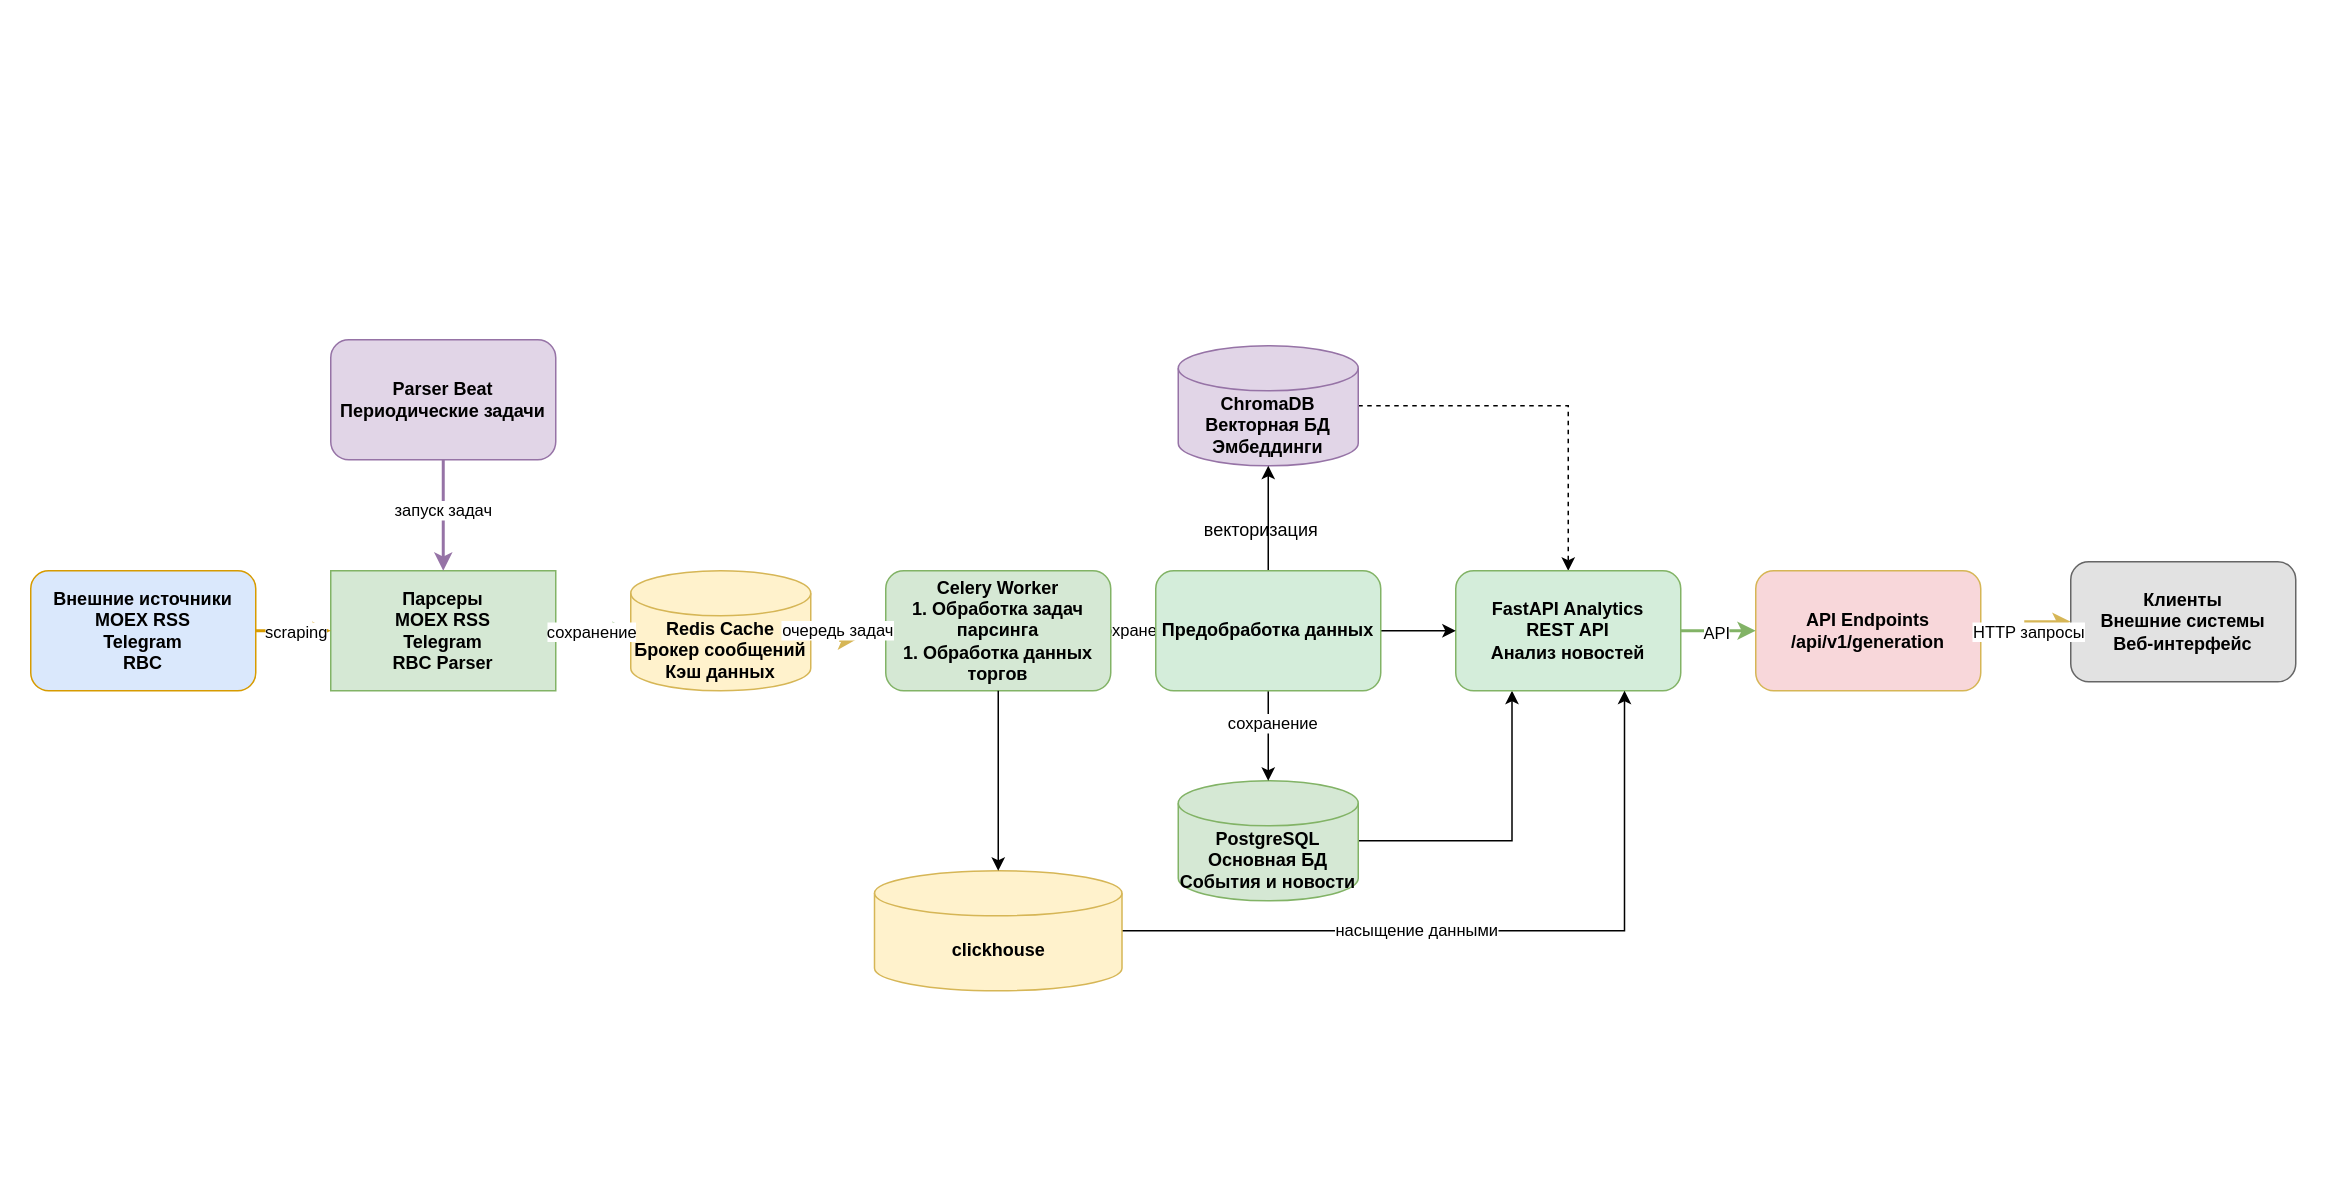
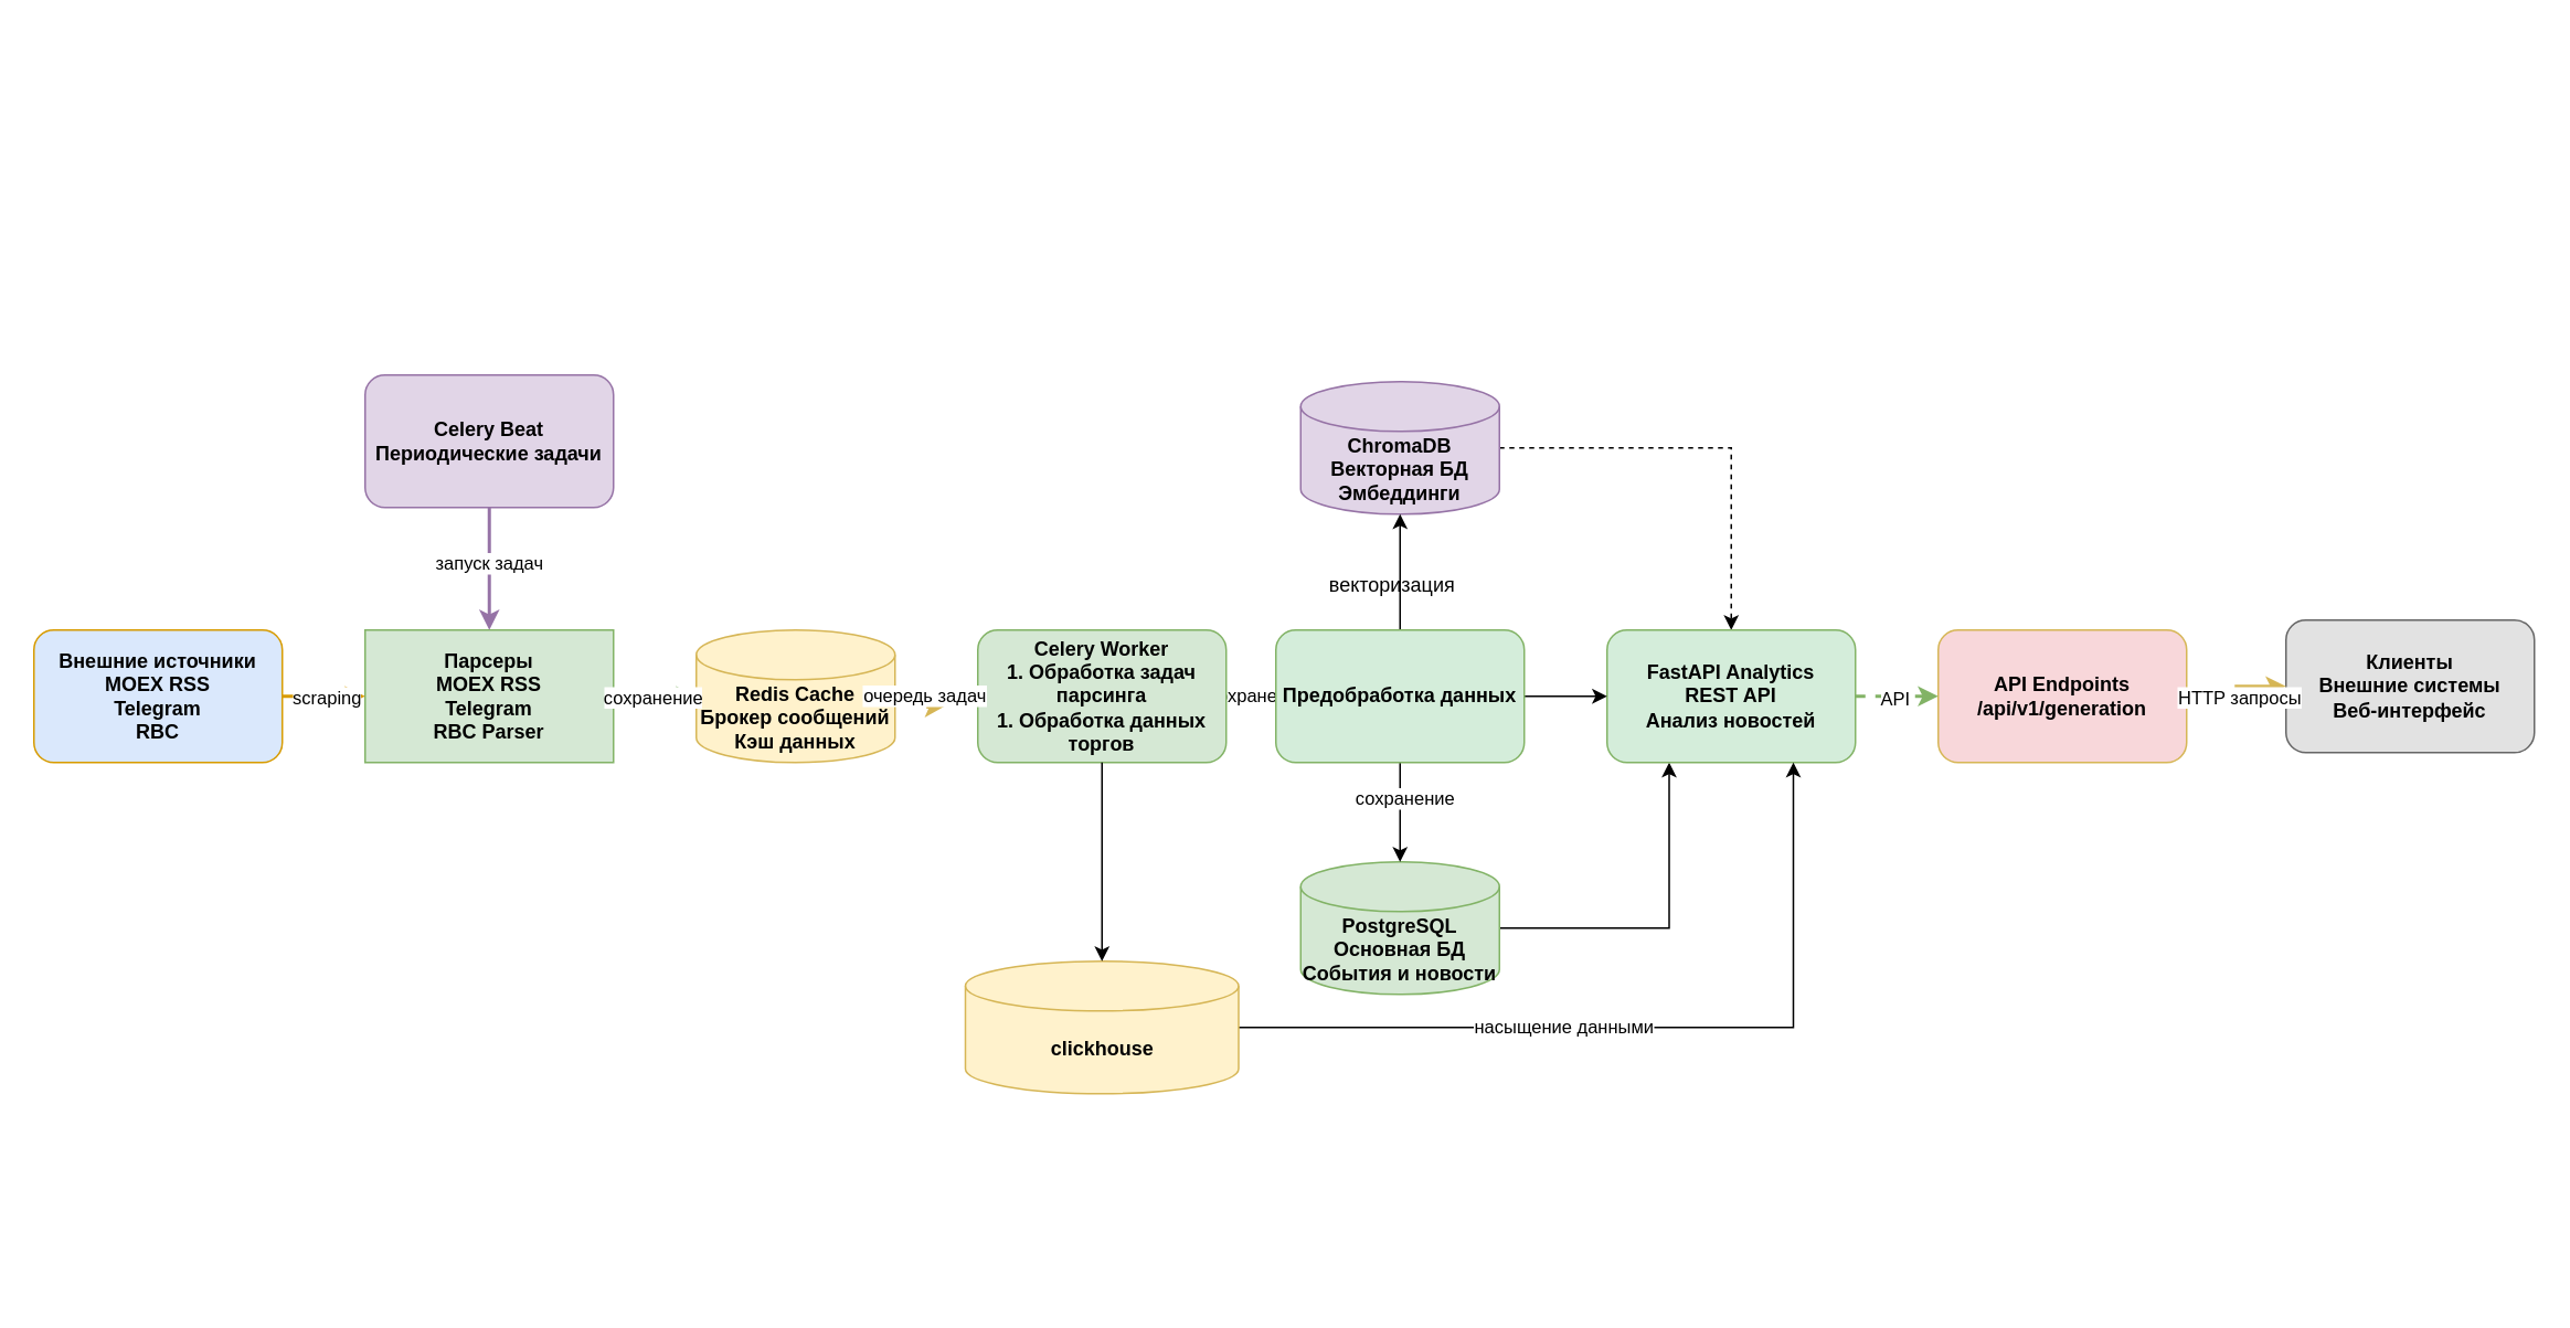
  <mxCell id="0" />
  <mxCell id="1" parent="0" />
  <mxCell id="2" value="Архитектурная схема FINAM Hack" style="text;html=1;strokeColor=none;fillColor=none;align=center;verticalAlign=middle;whiteSpace=wrap;rounded=0;fontSize=24;fontStyle=1;fontColor=#FFFFFF;" parent="1" vertex="1"><mxGeometry x="730" y="20" width="400" height="40" as="geometry" /></mxCell>
  <mxCell id="3" value="Внешние источники&#10;MOEX RSS&#10;Telegram&#10;RBC" style="rounded=1;whiteSpace=wrap;html=1;fillColor=#dae8fc;strokeColor=#D79B00;fontSize=12;fontStyle=1;" parent="1" vertex="1"><mxGeometry x="20" y="380" width="150" height="80" as="geometry" /></mxCell>
- <mxCell id="4" value="Parser Beat&lt;br&gt;Периодические задачи" style="rounded=1;whiteSpace=wrap;html=1;fillColor=#E1D5E7;strokeColor=#9673A6;fontSize=12;fontStyle=1;" parent="1" vertex="1"><mxGeometry x="220" y="226" width="150" height="80" as="geometry" /></mxCell>
+ <mxCell id="4" value="Celery Beat&lt;br&gt;Периодические задачи" style="rounded=1;whiteSpace=wrap;html=1;fillColor=#E1D5E7;strokeColor=#9673A6;fontSize=12;fontStyle=1;" parent="1" vertex="1"><mxGeometry x="220" y="226" width="150" height="80" as="geometry" /></mxCell>
  <mxCell id="5" value="Парсеры&#10;MOEX RSS&#10;Telegram&#10;RBC Parser" style="whiteSpace=wrap;html=1;fillColor=#D5E8D4;strokeColor=#82B366;fontSize=12;fontStyle=1;rounded=0;" parent="1" vertex="1"><mxGeometry x="220" y="380" width="150" height="80" as="geometry" /></mxCell>
  <mxCell id="6" value="Redis Cache&#10;Брокер сообщений&#10;Кэш данных" style="shape=cylinder3;whiteSpace=wrap;html=1;boundedLbl=1;backgroundOutline=1;size=15;fillColor=#FFF2CC;strokeColor=#D6B656;fontSize=12;fontStyle=1;" parent="1" vertex="1"><mxGeometry x="420" y="380" width="120" height="80" as="geometry" /></mxCell>
  <mxCell id="7" value="" style="edgeStyle=orthogonalEdgeStyle;rounded=0;orthogonalLoop=1;jettySize=auto;html=1;" edge="1" parent="1" source="9" target="35"><mxGeometry relative="1" as="geometry" /></mxCell>
  <mxCell id="8" value="Сохранение" style="edgeLabel;html=1;align=center;verticalAlign=middle;resizable=0;points=[];" vertex="1" connectable="0" parent="7"><mxGeometry x="-0.073" y="-1" relative="1" as="geometry"><mxPoint as="offset" /></mxGeometry></mxCell>
  <mxCell id="9" value="Celery Worker&lt;br&gt;1. Обработка задач&lt;br&gt;парсинга&lt;br&gt;1. Обработка данных торгов" style="rounded=1;whiteSpace=wrap;html=1;fillColor=#D5E8D4;strokeColor=#82B366;fontSize=12;fontStyle=1;" parent="1" vertex="1"><mxGeometry x="590" y="380" width="150" height="80" as="geometry" /></mxCell>
  <mxCell id="10" style="edgeStyle=orthogonalEdgeStyle;rounded=0;orthogonalLoop=1;jettySize=auto;html=1;entryX=0.25;entryY=1;entryDx=0;entryDy=0;" edge="1" parent="1" source="11" target="14"><mxGeometry relative="1" as="geometry"><Array as="points"><mxPoint x="1008" y="560" /><mxPoint x="1008" y="460" /></Array></mxGeometry></mxCell>
  <mxCell id="11" value="PostgreSQL&#10;Основная БД&#10;События и новости" style="shape=cylinder3;whiteSpace=wrap;html=1;boundedLbl=1;backgroundOutline=1;size=15;fillColor=#D5E8D4;strokeColor=#82B366;fontSize=12;fontStyle=1;" parent="1" vertex="1"><mxGeometry x="785" y="520" width="120" height="80" as="geometry" /></mxCell>
  <mxCell id="12" style="edgeStyle=orthogonalEdgeStyle;rounded=0;orthogonalLoop=1;jettySize=auto;html=1;dashed=1;" edge="1" parent="1" source="13" target="14"><mxGeometry relative="1" as="geometry" /></mxCell>
  <mxCell id="13" value="ChromaDB&#10;Векторная БД&#10;Эмбеддинги" style="shape=cylinder3;whiteSpace=wrap;html=1;boundedLbl=1;backgroundOutline=1;size=15;fillColor=#E1D5E7;strokeColor=#9673A6;fontSize=12;fontStyle=1;" parent="1" vertex="1"><mxGeometry x="785" y="230" width="120" height="80" as="geometry" /></mxCell>
  <mxCell id="14" value="FastAPI Analytics&#10;REST API&#10;Анализ новостей" style="rounded=1;whiteSpace=wrap;html=1;fillColor=#D4EDDA;strokeColor=#82B366;fontSize=12;fontStyle=1;" parent="1" vertex="1"><mxGeometry x="970" y="380" width="150" height="80" as="geometry" /></mxCell>
  <mxCell id="15" value="API Endpoints&lt;br&gt;/api/v1/generation" style="rounded=1;whiteSpace=wrap;html=1;fillColor=#F8D7DA;strokeColor=#D6B656;fontSize=12;fontStyle=1;" parent="1" vertex="1"><mxGeometry x="1170" y="380" width="150" height="80" as="geometry" /></mxCell>
  <mxCell id="16" value="Клиенты&#10;Внешние системы&#10;Веб-интерфейс" style="rounded=1;whiteSpace=wrap;html=1;fillColor=#E2E2E2;strokeColor=#666666;fontSize=12;fontStyle=1;" parent="1" vertex="1"><mxGeometry x="1380" y="374" width="150" height="80" as="geometry" /></mxCell>
  <mxCell id="17" style="edgeStyle=orthogonalEdgeStyle;rounded=0;orthogonalLoop=1;jettySize=auto;html=1;strokeWidth=2;strokeColor=#D79B00;exitX=1;exitY=0.5;exitDx=0;exitDy=0;" parent="1" source="3" target="5" edge="1"><mxGeometry relative="1" as="geometry"><mxPoint x="250" y="426" as="sourcePoint" /></mxGeometry></mxCell>
  <mxCell id="18" value="scraping" style="edgeLabel;html=1;align=center;verticalAlign=middle;resizable=0;points=[];" parent="17" vertex="1" connectable="0"><mxGeometry x="-0.1" y="-1" relative="1" as="geometry"><mxPoint x="3" y="-1" as="offset" /></mxGeometry></mxCell>
  <mxCell id="19" style="edgeStyle=orthogonalEdgeStyle;rounded=0;orthogonalLoop=1;jettySize=auto;html=1;strokeWidth=2;strokeColor=#9673A6;" parent="1" source="4" target="5" edge="1"><mxGeometry relative="1" as="geometry" /></mxCell>
  <mxCell id="20" value="запуск задач" style="edgeLabel;html=1;align=center;verticalAlign=middle;resizable=0;points=[];" parent="19" vertex="1" connectable="0"><mxGeometry x="-0.1" y="-1" relative="1" as="geometry"><mxPoint as="offset" /></mxGeometry></mxCell>
  <mxCell id="21" style="edgeStyle=orthogonalEdgeStyle;rounded=0;orthogonalLoop=1;jettySize=auto;html=1;strokeWidth=2;strokeColor=#82B366;" parent="1" source="5" target="6" edge="1"><mxGeometry relative="1" as="geometry" /></mxCell>
  <mxCell id="22" value="сохранение" style="edgeLabel;html=1;align=center;verticalAlign=middle;resizable=0;points=[];" parent="21" vertex="1" connectable="0"><mxGeometry x="-0.1" y="-1" relative="1" as="geometry"><mxPoint y="-1" as="offset" /></mxGeometry></mxCell>
  <mxCell id="23" style="edgeStyle=orthogonalEdgeStyle;rounded=0;orthogonalLoop=1;jettySize=auto;html=1;strokeWidth=2;strokeColor=#D6B656;" parent="1" source="6" edge="1"><mxGeometry relative="1" as="geometry"><mxPoint x="570" y="426" as="targetPoint" /></mxGeometry></mxCell>
  <mxCell id="24" value="очередь задач" style="edgeLabel;html=1;align=center;verticalAlign=middle;resizable=0;points=[];" parent="23" vertex="1" connectable="0"><mxGeometry x="-0.1" y="-1" relative="1" as="geometry"><mxPoint x="1" y="-2" as="offset" /></mxGeometry></mxCell>
- <mxCell id="25" style="edgeStyle=orthogonalEdgeStyle;rounded=0;orthogonalLoop=1;jettySize=auto;html=1;strokeWidth=2;strokeColor=#82B366;" parent="1" source="14" target="15" edge="1"><mxGeometry relative="1" as="geometry" /></mxCell>
+ <mxCell id="25" style="edgeStyle=orthogonalEdgeStyle;rounded=0;orthogonalLoop=1;jettySize=auto;html=1;strokeWidth=2;strokeColor=#82B366;dashed=1;" parent="1" source="14" target="15" edge="1"><mxGeometry relative="1" as="geometry" /></mxCell>
  <mxCell id="26" value="API" style="edgeLabel;html=1;align=center;verticalAlign=middle;resizable=0;points=[];" parent="25" vertex="1" connectable="0"><mxGeometry x="-0.1" y="-1" relative="1" as="geometry"><mxPoint as="offset" /></mxGeometry></mxCell>
  <mxCell id="27" style="edgeStyle=orthogonalEdgeStyle;rounded=0;orthogonalLoop=1;jettySize=auto;html=1;strokeWidth=2;strokeColor=#D6B656;" parent="1" source="15" target="16" edge="1"><mxGeometry relative="1" as="geometry" /></mxCell>
  <mxCell id="28" value="HTTP запросы" style="edgeLabel;html=1;align=center;verticalAlign=middle;resizable=0;points=[];" parent="27" vertex="1" connectable="0"><mxGeometry x="-0.1" y="-1" relative="1" as="geometry"><mxPoint as="offset" /></mxGeometry></mxCell>
  <mxCell id="29" value="Порты сервисов:" style="text;html=1;strokeColor=none;fillColor=none;align=left;verticalAlign=middle;whiteSpace=wrap;rounded=0;fontSize=14;fontStyle=1;fontColor=#FFFFFF;" parent="1" vertex="1"><mxGeometry x="380" y="650" width="150" height="30" as="geometry" /></mxCell>
  <mxCell id="30" value="• FastAPI: 8000&#10;• PostgreSQL: 5432&#10;• Redis: 6379&#10;• ChromaDB: 8001" style="text;html=1;strokeColor=none;fillColor=none;align=left;verticalAlign=top;whiteSpace=wrap;rounded=0;fontSize=11;fontColor=#FFFFFF;" parent="1" vertex="1"><mxGeometry x="380" y="680" width="200" height="100" as="geometry" /></mxCell>
  <mxCell id="31" value="" style="edgeStyle=orthogonalEdgeStyle;rounded=0;orthogonalLoop=1;jettySize=auto;html=1;" edge="1" parent="1" source="35" target="14"><mxGeometry relative="1" as="geometry" /></mxCell>
  <mxCell id="32" value="" style="edgeStyle=orthogonalEdgeStyle;rounded=0;orthogonalLoop=1;jettySize=auto;html=1;" edge="1" parent="1" source="35" target="13"><mxGeometry relative="1" as="geometry" /></mxCell>
  <mxCell id="33" value="" style="edgeStyle=orthogonalEdgeStyle;rounded=0;orthogonalLoop=1;jettySize=auto;html=1;" edge="1" parent="1" source="35" target="11"><mxGeometry relative="1" as="geometry" /></mxCell>
  <mxCell id="34" value="сохранение" style="edgeLabel;html=1;align=center;verticalAlign=middle;resizable=0;points=[];" vertex="1" connectable="0" parent="33"><mxGeometry x="-0.294" y="2" relative="1" as="geometry"><mxPoint as="offset" /></mxGeometry></mxCell>
  <mxCell id="35" value="Предобработка данных" style="rounded=1;whiteSpace=wrap;html=1;fillColor=#D4EDDA;strokeColor=#82B366;fontSize=12;fontStyle=1;" vertex="1" parent="1"><mxGeometry x="770" y="380" width="150" height="80" as="geometry" /></mxCell>
  <mxCell id="36" value="векторизация" style="text;html=1;align=center;verticalAlign=middle;resizable=0;points=[];autosize=1;strokeColor=none;fillColor=none;" vertex="1" parent="1"><mxGeometry x="790" y="338" width="100" height="30" as="geometry" /></mxCell>
  <mxCell id="37" style="edgeStyle=orthogonalEdgeStyle;rounded=0;orthogonalLoop=1;jettySize=auto;html=1;entryX=0.75;entryY=1;entryDx=0;entryDy=0;" edge="1" parent="1" source="39" target="14"><mxGeometry relative="1" as="geometry" /></mxCell>
  <mxCell id="38" value="насыщение данными" style="edgeLabel;html=1;align=center;verticalAlign=middle;resizable=0;points=[];" vertex="1" connectable="0" parent="37"><mxGeometry x="-0.209" y="1" relative="1" as="geometry"><mxPoint as="offset" /></mxGeometry></mxCell>
  <mxCell id="39" value="clickhouse" style="shape=cylinder3;whiteSpace=wrap;html=1;boundedLbl=1;backgroundOutline=1;size=15;fillColor=#FFF2CC;strokeColor=#D6B656;fontSize=12;fontStyle=1;" vertex="1" parent="1"><mxGeometry x="582.5" y="580" width="165" height="80" as="geometry" /></mxCell>
  <mxCell id="40" style="edgeStyle=orthogonalEdgeStyle;rounded=0;orthogonalLoop=1;jettySize=auto;html=1;entryX=0.5;entryY=0;entryDx=0;entryDy=0;entryPerimeter=0;" edge="1" parent="1" source="9" target="39"><mxGeometry relative="1" as="geometry" /></mxCell>
